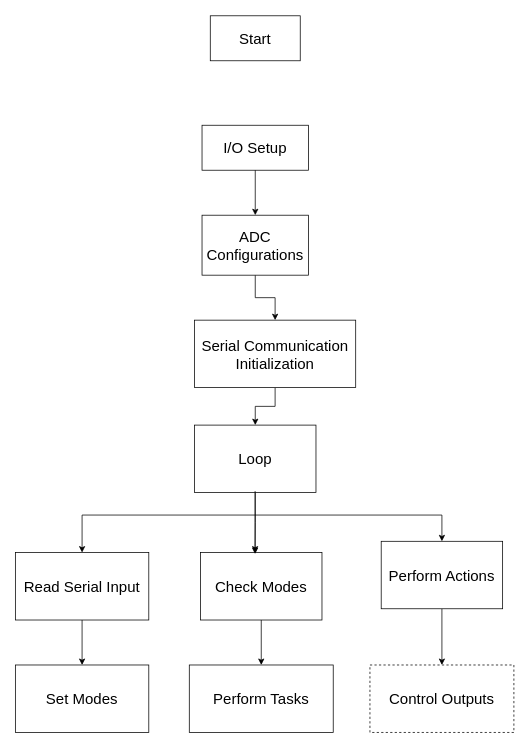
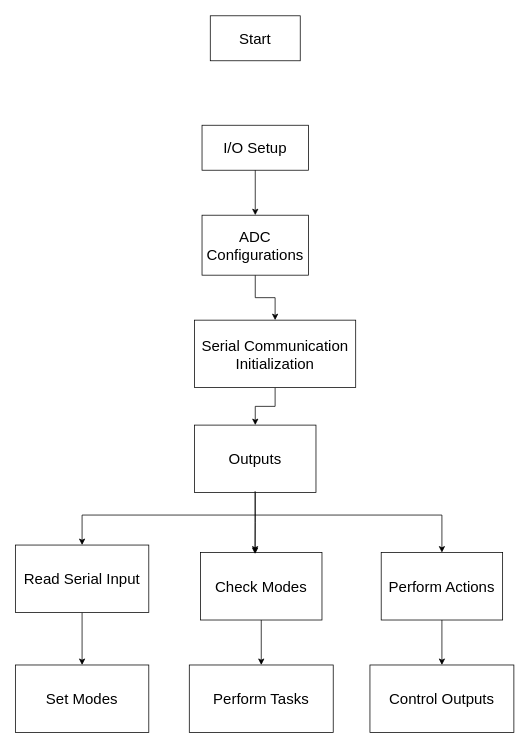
  <mxCell id="0" />
  <mxCell id="1" parent="0" />
  <mxCell id="2" value="&lt;font style=&quot;font-size: 20px;&quot;&gt;Start&lt;/font&gt;" style="rounded=0;whiteSpace=wrap;html=1;" vertex="1" parent="1"><mxGeometry x="280" y="20" width="120" height="60" as="geometry" /></mxCell>
  <mxCell id="3" value="&lt;font style=&quot;font-size: 20px;&quot;&gt;I/O Setup&lt;br&gt;&lt;/font&gt;" style="rounded=0;whiteSpace=wrap;html=1;" vertex="1" parent="1"><mxGeometry x="269" y="166" width="142" height="60" as="geometry" /></mxCell>
  <mxCell id="4" style="edgeStyle=orthogonalEdgeStyle;rounded=0;orthogonalLoop=1;jettySize=auto;html=1;entryX=0.5;entryY=0;entryDx=0;entryDy=0;" edge="1" parent="1" source="5" target="8"><mxGeometry relative="1" as="geometry" /></mxCell>
  <mxCell id="5" value="&lt;font style=&quot;font-size: 20px;&quot;&gt;ADC Configurations&lt;br&gt;&lt;/font&gt;" style="rounded=0;whiteSpace=wrap;html=1;" vertex="1" parent="1"><mxGeometry x="269" y="286" width="142" height="80" as="geometry" /></mxCell>
  <mxCell id="6" value="" style="endArrow=classic;html=1;rounded=0;exitX=0.5;exitY=1;exitDx=0;exitDy=0;" edge="1" source="3" target="5" parent="1"><mxGeometry width="50" height="50" relative="1" as="geometry"><mxPoint x="340" y="376" as="sourcePoint" /><mxPoint x="371" y="372" as="targetPoint" /></mxGeometry></mxCell>
  <mxCell id="7" style="edgeStyle=orthogonalEdgeStyle;rounded=0;orthogonalLoop=1;jettySize=auto;html=1;entryX=0.5;entryY=0;entryDx=0;entryDy=0;" edge="1" parent="1" source="8" target="9"><mxGeometry relative="1" as="geometry" /></mxCell>
  <mxCell id="8" value="&lt;font style=&quot;font-size: 20px;&quot;&gt;Serial Communication Initialization&lt;br&gt;&lt;/font&gt;" style="rounded=0;whiteSpace=wrap;html=1;" vertex="1" parent="1"><mxGeometry x="259" y="426" width="215" height="90" as="geometry" /></mxCell>
- <mxCell id="9" value="&lt;font style=&quot;font-size: 20px;&quot;&gt;Loop&lt;br&gt;&lt;/font&gt;" style="rounded=0;whiteSpace=wrap;html=1;" vertex="1" parent="1"><mxGeometry x="259" y="566" width="162" height="90" as="geometry" /></mxCell>
+ <mxCell id="9" value="&lt;font style=&quot;font-size: 20px;&quot;&gt;Outputs&lt;br&gt;&lt;/font&gt;" style="rounded=0;whiteSpace=wrap;html=1;" vertex="1" parent="1"><mxGeometry x="259" y="566" width="162" height="90" as="geometry" /></mxCell>
  <mxCell id="10" style="edgeStyle=orthogonalEdgeStyle;rounded=0;orthogonalLoop=1;jettySize=auto;html=1;entryX=0.5;entryY=0;entryDx=0;entryDy=0;" edge="1" parent="1" source="11" target="20"><mxGeometry relative="1" as="geometry" /></mxCell>
- <mxCell id="11" value="&lt;font style=&quot;font-size: 20px;&quot;&gt;Read Serial Input&lt;br&gt;&lt;/font&gt;" style="rounded=0;whiteSpace=wrap;html=1;" vertex="1" parent="1"><mxGeometry x="20" y="736" width="178" height="90" as="geometry" /></mxCell>
+ <mxCell id="11" value="&lt;font style=&quot;font-size: 20px;&quot;&gt;Read Serial Input&lt;br&gt;&lt;/font&gt;" style="rounded=0;whiteSpace=wrap;html=1;" vertex="1" parent="1"><mxGeometry x="20" y="726" width="178" height="90" as="geometry" /></mxCell>
  <mxCell id="12" style="edgeStyle=orthogonalEdgeStyle;rounded=0;orthogonalLoop=1;jettySize=auto;html=1;entryX=0.5;entryY=0;entryDx=0;entryDy=0;" edge="1" parent="1" source="13" target="21"><mxGeometry relative="1" as="geometry" /></mxCell>
  <mxCell id="13" value="&lt;font style=&quot;font-size: 20px;&quot;&gt;Check Modes&lt;br&gt;&lt;/font&gt;" style="rounded=0;whiteSpace=wrap;html=1;" vertex="1" parent="1"><mxGeometry x="267" y="736" width="162" height="90" as="geometry" /></mxCell>
  <mxCell id="14" style="edgeStyle=orthogonalEdgeStyle;rounded=0;orthogonalLoop=1;jettySize=auto;html=1;entryX=0.5;entryY=0;entryDx=0;entryDy=0;" edge="1" parent="1" source="15" target="22"><mxGeometry relative="1" as="geometry" /></mxCell>
- <mxCell id="15" value="&lt;font style=&quot;font-size: 20px;&quot;&gt;Perform Actions&lt;br&gt;&lt;/font&gt;" style="rounded=0;whiteSpace=wrap;html=1;" vertex="1" parent="1"><mxGeometry x="508" y="721" width="162" height="90" as="geometry" /></mxCell>
+ <mxCell id="15" value="&lt;font style=&quot;font-size: 20px;&quot;&gt;Perform Actions&lt;br&gt;&lt;/font&gt;" style="rounded=0;whiteSpace=wrap;html=1;" vertex="1" parent="1"><mxGeometry x="508" y="736" width="162" height="90" as="geometry" /></mxCell>
  <mxCell id="16" style="edgeStyle=orthogonalEdgeStyle;rounded=0;orthogonalLoop=1;jettySize=auto;html=1;entryX=0.449;entryY=0.022;entryDx=0;entryDy=0;entryPerimeter=0;" edge="1" parent="1" source="9" target="13"><mxGeometry relative="1" as="geometry" /></mxCell>
  <mxCell id="17" style="edgeStyle=orthogonalEdgeStyle;rounded=0;orthogonalLoop=1;jettySize=auto;html=1;entryX=0.449;entryY=0.022;entryDx=0;entryDy=0;entryPerimeter=0;" edge="1" parent="1"><mxGeometry relative="1" as="geometry"><mxPoint x="339.8" y="654.02" as="sourcePoint" /><mxPoint x="339.8" y="736.02" as="targetPoint" /></mxGeometry></mxCell>
  <mxCell id="18" value="" style="endArrow=classic;html=1;rounded=0;entryX=0.5;entryY=0;entryDx=0;entryDy=0;" edge="1" parent="1" target="11"><mxGeometry width="50" height="50" relative="1" as="geometry"><mxPoint x="341" y="686" as="sourcePoint" /><mxPoint x="109" y="736" as="targetPoint" /><Array as="points"><mxPoint x="109" y="686" /></Array></mxGeometry></mxCell>
  <mxCell id="19" value="" style="endArrow=classic;html=1;rounded=0;entryX=0.5;entryY=0;entryDx=0;entryDy=0;" edge="1" parent="1" target="15"><mxGeometry width="50" height="50" relative="1" as="geometry"><mxPoint x="341" y="686" as="sourcePoint" /><mxPoint x="521" y="776" as="targetPoint" /><Array as="points"><mxPoint x="589" y="686" /></Array></mxGeometry></mxCell>
  <mxCell id="20" value="&lt;font style=&quot;font-size: 20px;&quot;&gt;Set Modes&lt;br&gt;&lt;/font&gt;" style="rounded=0;whiteSpace=wrap;html=1;" vertex="1" parent="1"><mxGeometry x="20" y="886" width="178" height="90" as="geometry" /></mxCell>
  <mxCell id="21" value="&lt;font style=&quot;font-size: 20px;&quot;&gt;Perform Tasks&lt;br&gt;&lt;/font&gt;" style="rounded=0;whiteSpace=wrap;html=1;" vertex="1" parent="1"><mxGeometry x="252" y="886" width="192" height="90" as="geometry" /></mxCell>
- <mxCell id="22" value="&lt;font style=&quot;font-size: 20px;&quot;&gt;Control Outputs&lt;br&gt;&lt;/font&gt;" style="rounded=0;whiteSpace=wrap;html=1;dashed=1;" vertex="1" parent="1"><mxGeometry x="493" y="886" width="192" height="90" as="geometry" /></mxCell>
+ <mxCell id="22" value="&lt;font style=&quot;font-size: 20px;&quot;&gt;Control Outputs&lt;br&gt;&lt;/font&gt;" style="rounded=0;whiteSpace=wrap;html=1;" vertex="1" parent="1"><mxGeometry x="493" y="886" width="192" height="90" as="geometry" /></mxCell>
